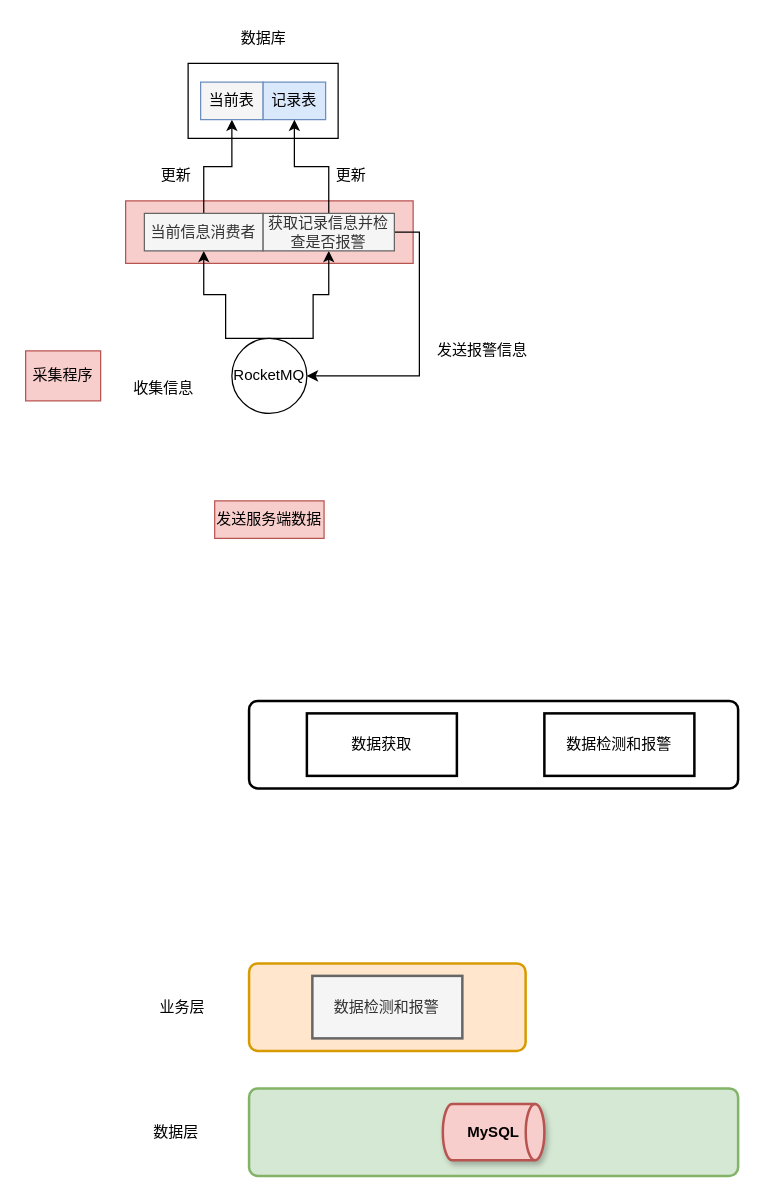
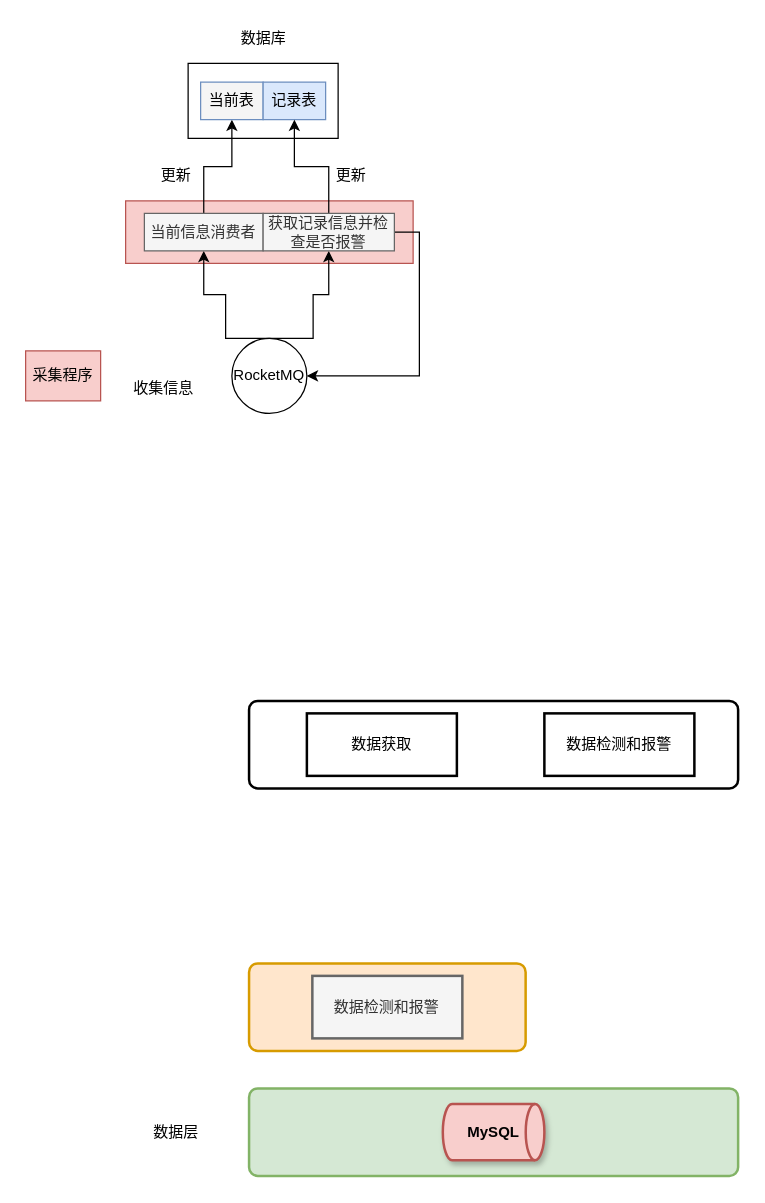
  <mxCell id="0" />
  <mxCell id="1" parent="0" />
  <mxCell id="2" value="" style="rounded=1;whiteSpace=wrap;html=1;absoluteArcSize=1;arcSize=14;strokeWidth=2;shadow=0;fillColor=#d5e8d4;strokeColor=#82b366;" vertex="1" parent="1"><mxGeometry x="198.75" y="870" width="391.25" height="70" as="geometry" /></mxCell>
  <mxCell id="3" value="" style="rounded=0;whiteSpace=wrap;html=1;fillColor=#f8cecc;strokeColor=#b85450;" parent="1" vertex="1"><mxGeometry x="100" y="160" width="230" height="50" as="geometry" /></mxCell>
  <mxCell id="4" value="" style="rounded=0;whiteSpace=wrap;html=1;" parent="1" vertex="1"><mxGeometry x="150" y="50" width="120" height="60" as="geometry" /></mxCell>
  <mxCell id="5" value="采集程序" style="rounded=0;whiteSpace=wrap;html=1;fillColor=#f8cecc;strokeColor=#b85450;" parent="1" vertex="1"><mxGeometry x="20" y="280" width="60" height="40" as="geometry" /></mxCell>
  <mxCell id="6" style="edgeStyle=orthogonalEdgeStyle;rounded=0;orthogonalLoop=1;jettySize=auto;html=1;exitX=0.5;exitY=0;exitDx=0;exitDy=0;entryX=0.5;entryY=1;entryDx=0;entryDy=0;startArrow=none;startFill=0;endArrow=classic;endFill=1;" parent="1" source="8" target="13" edge="1"><mxGeometry relative="1" as="geometry"><Array as="points"><mxPoint x="180" y="270" /><mxPoint x="180" y="235" /><mxPoint x="163" y="235" /></Array></mxGeometry></mxCell>
  <mxCell id="7" style="edgeStyle=orthogonalEdgeStyle;rounded=0;orthogonalLoop=1;jettySize=auto;html=1;exitX=0.5;exitY=0;exitDx=0;exitDy=0;entryX=0.5;entryY=1;entryDx=0;entryDy=0;startArrow=none;startFill=0;endArrow=classic;endFill=1;" parent="1" source="8" target="18" edge="1"><mxGeometry relative="1" as="geometry"><Array as="points"><mxPoint x="250" y="270" /><mxPoint x="250" y="235" /><mxPoint x="263" y="235" /></Array></mxGeometry></mxCell>
  <mxCell id="8" value="RocketMQ" style="ellipse;whiteSpace=wrap;html=1;aspect=fixed;" parent="1" vertex="1"><mxGeometry x="185" y="270" width="60" height="60" as="geometry" /></mxCell>
  <mxCell id="9" style="edgeStyle=orthogonalEdgeStyle;rounded=0;orthogonalLoop=1;jettySize=auto;html=1;exitX=0.5;exitY=1;exitDx=0;exitDy=0;entryX=0.5;entryY=0;entryDx=0;entryDy=0;endArrow=none;endFill=0;startArrow=classic;startFill=1;" parent="1" source="10" target="13" edge="1"><mxGeometry relative="1" as="geometry" /></mxCell>
  <mxCell id="10" value="当前表" style="rounded=0;whiteSpace=wrap;html=1;fillColor=#f5f5f5;strokeColor=#6c8ebf;" parent="1" vertex="1"><mxGeometry x="160" y="65" width="50" height="30" as="geometry" /></mxCell>
  <mxCell id="11" value="记录表" style="rounded=0;whiteSpace=wrap;html=1;fillColor=#dae8fc;strokeColor=#6c8ebf;" parent="1" vertex="1"><mxGeometry x="210" y="65" width="50" height="30" as="geometry" /></mxCell>
  <mxCell id="12" value="数据库" style="text;html=1;resizable=0;autosize=1;align=center;verticalAlign=middle;points=[];fillColor=none;strokeColor=none;rounded=0;" parent="1" vertex="1"><mxGeometry x="185" y="20" width="50" height="20" as="geometry" /></mxCell>
  <mxCell id="13" value="当前信息消费者" style="rounded=0;whiteSpace=wrap;html=1;fillColor=#f5f5f5;strokeColor=#666666;fontColor=#333333;" parent="1" vertex="1"><mxGeometry x="115" y="170" width="95" height="30" as="geometry" /></mxCell>
- <mxCell id="14" value="发送服务端数据" style="rounded=0;whiteSpace=wrap;html=1;fillColor=#f8cecc;strokeColor=#b85450;" parent="1" vertex="1"><mxGeometry x="171.25" y="400" width="87.5" height="30" as="geometry" /></mxCell>
  <mxCell id="15" value="收集信息" style="text;html=1;align=center;verticalAlign=middle;resizable=0;points=[];autosize=1;" parent="1" vertex="1"><mxGeometry x="100" y="300" width="60" height="20" as="geometry" /></mxCell>
  <mxCell id="16" style="edgeStyle=orthogonalEdgeStyle;rounded=0;orthogonalLoop=1;jettySize=auto;html=1;exitX=0.5;exitY=0;exitDx=0;exitDy=0;entryX=0.5;entryY=1;entryDx=0;entryDy=0;startArrow=none;startFill=0;endArrow=classic;endFill=1;" parent="1" source="18" target="11" edge="1"><mxGeometry relative="1" as="geometry" /></mxCell>
  <mxCell id="17" style="edgeStyle=orthogonalEdgeStyle;rounded=0;orthogonalLoop=1;jettySize=auto;html=1;exitX=1;exitY=0.5;exitDx=0;exitDy=0;entryX=1;entryY=0.5;entryDx=0;entryDy=0;startArrow=none;startFill=0;endArrow=classic;endFill=1;" parent="1" source="18" target="8" edge="1"><mxGeometry relative="1" as="geometry" /></mxCell>
  <mxCell id="18" value="获取记录信息并检查是否报警" style="rounded=0;whiteSpace=wrap;html=1;fillColor=#f5f5f5;strokeColor=#666666;fontColor=#333333;" parent="1" vertex="1"><mxGeometry x="210" y="170" width="105" height="30" as="geometry" /></mxCell>
  <mxCell id="19" value="更新" style="text;html=1;align=center;verticalAlign=middle;resizable=0;points=[];autosize=1;" parent="1" vertex="1"><mxGeometry x="120" y="130" width="40" height="20" as="geometry" /></mxCell>
  <mxCell id="20" value="更新" style="text;html=1;align=center;verticalAlign=middle;resizable=0;points=[];autosize=1;" parent="1" vertex="1"><mxGeometry x="260" y="130" width="40" height="20" as="geometry" /></mxCell>
- <mxCell id="21" value="发送报警信息" style="text;html=1;align=center;verticalAlign=middle;resizable=0;points=[];autosize=1;" parent="1" vertex="1"><mxGeometry x="340" y="270" width="90" height="20" as="geometry" /></mxCell>
  <mxCell id="22" value="&lt;b&gt;MySQL&lt;/b&gt;" style="strokeWidth=2;html=1;shape=mxgraph.flowchart.direct_data;whiteSpace=wrap;shadow=1;fillColor=#f8cecc;strokeColor=#b85450;" vertex="1" parent="1"><mxGeometry x="353.75" y="882.5" width="81.25" height="45" as="geometry" /></mxCell>
  <mxCell id="23" value="&lt;font style=&quot;font-size: 12px&quot;&gt;数据层&lt;/font&gt;" style="text;html=1;align=center;verticalAlign=middle;resizable=0;points=[];autosize=1;" vertex="1" parent="1"><mxGeometry x="115" y="895" width="50" height="20" as="geometry" /></mxCell>
  <mxCell id="24" value="" style="rounded=1;whiteSpace=wrap;html=1;absoluteArcSize=1;arcSize=14;strokeWidth=2;shadow=0;fillColor=#ffe6cc;strokeColor=#d79b00;" vertex="1" parent="1"><mxGeometry x="198.75" y="770" width="221.25" height="70" as="geometry" /></mxCell>
- <mxCell id="25" value="业务层" style="text;html=1;align=center;verticalAlign=middle;resizable=0;points=[];autosize=1;" vertex="1" parent="1"><mxGeometry x="120" y="795" width="50" height="20" as="geometry" /></mxCell>
  <mxCell id="26" value="数据检测和报警" style="rounded=0;whiteSpace=wrap;html=1;absoluteArcSize=1;arcSize=14;strokeWidth=2;shadow=0;fillColor=#f5f5f5;strokeColor=#666666;fontColor=#333333;" vertex="1" parent="1"><mxGeometry x="249.38" y="780" width="120" height="50" as="geometry" /></mxCell>
  <mxCell id="27" value="" style="rounded=1;whiteSpace=wrap;html=1;absoluteArcSize=1;arcSize=14;strokeWidth=2;shadow=0;" vertex="1" parent="1"><mxGeometry x="198.75" y="560" width="391.25" height="70" as="geometry" /></mxCell>
  <mxCell id="28" value="数据获取" style="rounded=0;whiteSpace=wrap;html=1;absoluteArcSize=1;arcSize=14;strokeWidth=2;shadow=0;" vertex="1" parent="1"><mxGeometry x="245" y="570" width="120" height="50" as="geometry" /></mxCell>
  <mxCell id="29" value="数据检测和报警" style="rounded=0;whiteSpace=wrap;html=1;absoluteArcSize=1;arcSize=14;strokeWidth=2;shadow=0;" vertex="1" parent="1"><mxGeometry x="435" y="570" width="120" height="50" as="geometry" /></mxCell>
